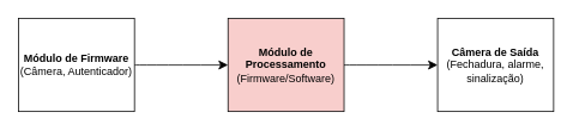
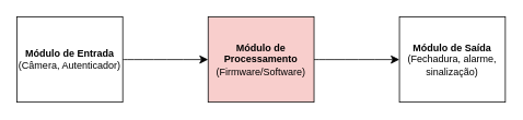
  <mxCell id="0" />
  <mxCell id="1" parent="0" />
  <mxCell id="2" value="" style="edgeStyle=none;curved=1;rounded=0;orthogonalLoop=1;jettySize=auto;html=1;fontSize=12;startSize=8;endSize=8;" parent="1" source="3" target="5" edge="1"><mxGeometry relative="1" as="geometry" /></mxCell>
- <mxCell id="3" value="&lt;div&gt;&lt;b&gt;Módulo de Firmware&lt;br&gt;&lt;/b&gt;&lt;/div&gt;&lt;div&gt;(Câmera, Autenticador)&lt;/div&gt;" style="rounded=0;whiteSpace=wrap;html=1;" parent="1" vertex="1"><mxGeometry x="20" y="20" width="129" height="104" as="geometry" /></mxCell>
+ <mxCell id="3" value="&lt;div&gt;&lt;b&gt;Módulo de Entrada&lt;br&gt;&lt;/b&gt;&lt;/div&gt;&lt;div&gt;(Câmera, Autenticador)&lt;/div&gt;" style="rounded=0;whiteSpace=wrap;html=1;" parent="1" vertex="1"><mxGeometry x="20" y="20" width="129" height="104" as="geometry" /></mxCell>
  <mxCell id="4" value="" style="edgeStyle=none;curved=1;rounded=0;orthogonalLoop=1;jettySize=auto;html=1;fontSize=12;startSize=8;endSize=8;" parent="1" source="5" target="6" edge="1"><mxGeometry relative="1" as="geometry" /></mxCell>
  <mxCell id="5" value="&lt;div&gt;&lt;br&gt;&lt;/div&gt;&lt;div&gt;&lt;b&gt;Módulo de Processamento&lt;br&gt;&lt;/b&gt;&lt;/div&gt;&lt;div&gt;(Firmware/Software)&lt;br&gt;&lt;/div&gt;&lt;div&gt;&lt;br&gt;&lt;/div&gt;" style="rounded=0;whiteSpace=wrap;html=1;fillColor=#f8cecc;" parent="1" vertex="1"><mxGeometry x="253" y="20" width="129" height="104" as="geometry" /></mxCell>
- <mxCell id="6" value="&lt;div&gt;&lt;b&gt;Câmera de Saída&lt;br&gt;&lt;/b&gt;&lt;/div&gt;&lt;div&gt;(Fechadura, alarme, sinalização)&lt;/div&gt;" style="rounded=0;whiteSpace=wrap;html=1;" parent="1" vertex="1"><mxGeometry x="486" y="20" width="129" height="104" as="geometry" /></mxCell>
+ <mxCell id="6" value="&lt;div&gt;&lt;b&gt;Módulo de Saída&lt;br&gt;&lt;/b&gt;&lt;/div&gt;&lt;div&gt;(Fechadura, alarme, sinalização)&lt;/div&gt;" style="rounded=0;whiteSpace=wrap;html=1;" parent="1" vertex="1"><mxGeometry x="486" y="20" width="129" height="104" as="geometry" /></mxCell>
